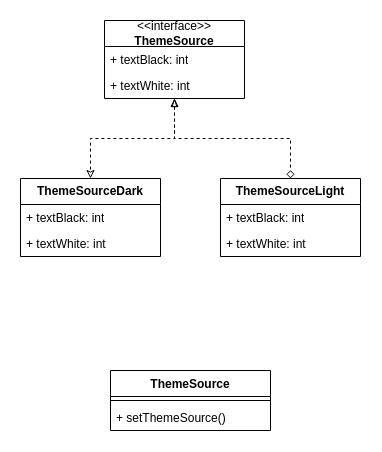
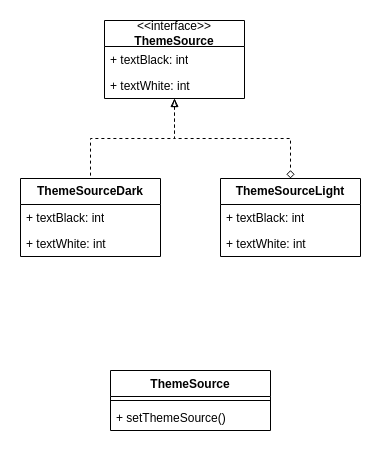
  <mxCell id="0" />
  <mxCell id="1" parent="0" />
- <mxCell id="2" value="" style="edgeStyle=orthogonalEdgeStyle;rounded=0;orthogonalLoop=1;jettySize=auto;html=1;endArrow=classic;endFill=0;startArrow=block;startFill=0;dashed=1;" edge="1" parent="1" source="4" target="7"><mxGeometry relative="1" as="geometry" /></mxCell>
+ <mxCell id="2" value="" style="edgeStyle=orthogonalEdgeStyle;rounded=0;orthogonalLoop=1;jettySize=auto;html=1;endArrow=none;endFill=0;startArrow=block;startFill=0;dashed=1;" edge="1" parent="1" source="4" target="7"><mxGeometry relative="1" as="geometry" /></mxCell>
  <mxCell id="3" style="edgeStyle=orthogonalEdgeStyle;rounded=0;orthogonalLoop=1;jettySize=auto;html=1;dashed=1;endArrow=diamond;endFill=0;startArrow=blockThin;startFill=0;" edge="1" parent="1" source="4" target="10"><mxGeometry relative="1" as="geometry" /></mxCell>
  <mxCell id="4" value="&amp;lt;&amp;lt;interface&amp;gt;&amp;gt;&lt;br style=&quot;border-color: var(--border-color); font-weight: 700;&quot;&gt;&lt;span style=&quot;font-weight: 700;&quot;&gt;ThemeSource&lt;/span&gt;" style="swimlane;fontStyle=0;childLayout=stackLayout;horizontal=1;startSize=26;fillColor=none;horizontalStack=0;resizeParent=1;resizeParentMax=0;resizeLast=0;collapsible=1;marginBottom=0;whiteSpace=wrap;html=1;" vertex="1" parent="1"><mxGeometry x="104" y="20" width="140" height="78" as="geometry" /></mxCell>
  <mxCell id="5" value="+ textBlack: int" style="text;strokeColor=none;fillColor=none;align=left;verticalAlign=top;spacingLeft=4;spacingRight=4;overflow=hidden;rotatable=0;points=[[0,0.5],[1,0.5]];portConstraint=eastwest;whiteSpace=wrap;html=1;" vertex="1" parent="4"><mxGeometry y="26" width="140" height="26" as="geometry" /></mxCell>
  <mxCell id="6" value="+ textWhite: int" style="text;strokeColor=none;fillColor=none;align=left;verticalAlign=top;spacingLeft=4;spacingRight=4;overflow=hidden;rotatable=0;points=[[0,0.5],[1,0.5]];portConstraint=eastwest;whiteSpace=wrap;html=1;" vertex="1" parent="4"><mxGeometry y="52" width="140" height="26" as="geometry" /></mxCell>
  <mxCell id="7" value="&lt;span style=&quot;font-weight: 700;&quot;&gt;ThemeSourceDark&lt;br&gt;&lt;/span&gt;" style="swimlane;fontStyle=0;childLayout=stackLayout;horizontal=1;startSize=26;fillColor=none;horizontalStack=0;resizeParent=1;resizeParentMax=0;resizeLast=0;collapsible=1;marginBottom=0;whiteSpace=wrap;html=1;" vertex="1" parent="1"><mxGeometry x="20" y="178" width="140" height="78" as="geometry" /></mxCell>
  <mxCell id="8" value="+ textBlack: int" style="text;strokeColor=none;fillColor=none;align=left;verticalAlign=top;spacingLeft=4;spacingRight=4;overflow=hidden;rotatable=0;points=[[0,0.5],[1,0.5]];portConstraint=eastwest;whiteSpace=wrap;html=1;" vertex="1" parent="7"><mxGeometry y="26" width="140" height="26" as="geometry" /></mxCell>
  <mxCell id="9" value="+ textWhite: int" style="text;strokeColor=none;fillColor=none;align=left;verticalAlign=top;spacingLeft=4;spacingRight=4;overflow=hidden;rotatable=0;points=[[0,0.5],[1,0.5]];portConstraint=eastwest;whiteSpace=wrap;html=1;" vertex="1" parent="7"><mxGeometry y="52" width="140" height="26" as="geometry" /></mxCell>
  <mxCell id="10" value="&lt;span style=&quot;font-weight: 700;&quot;&gt;ThemeSourceLight&lt;br&gt;&lt;/span&gt;" style="swimlane;fontStyle=0;childLayout=stackLayout;horizontal=1;startSize=26;fillColor=none;horizontalStack=0;resizeParent=1;resizeParentMax=0;resizeLast=0;collapsible=1;marginBottom=0;whiteSpace=wrap;html=1;" vertex="1" parent="1"><mxGeometry x="220" y="178" width="140" height="78" as="geometry" /></mxCell>
  <mxCell id="11" value="+ textBlack: int" style="text;strokeColor=none;fillColor=none;align=left;verticalAlign=top;spacingLeft=4;spacingRight=4;overflow=hidden;rotatable=0;points=[[0,0.5],[1,0.5]];portConstraint=eastwest;whiteSpace=wrap;html=1;" vertex="1" parent="10"><mxGeometry y="26" width="140" height="26" as="geometry" /></mxCell>
  <mxCell id="12" value="+ textWhite: int" style="text;strokeColor=none;fillColor=none;align=left;verticalAlign=top;spacingLeft=4;spacingRight=4;overflow=hidden;rotatable=0;points=[[0,0.5],[1,0.5]];portConstraint=eastwest;whiteSpace=wrap;html=1;" vertex="1" parent="10"><mxGeometry y="52" width="140" height="26" as="geometry" /></mxCell>
  <mxCell id="13" value="ThemeSource" style="swimlane;fontStyle=1;align=center;verticalAlign=top;childLayout=stackLayout;horizontal=1;startSize=26;horizontalStack=0;resizeParent=1;resizeParentMax=0;resizeLast=0;collapsible=1;marginBottom=0;whiteSpace=wrap;html=1;" vertex="1" parent="1"><mxGeometry x="110" y="370" width="160" height="60" as="geometry" /></mxCell>
  <mxCell id="14" value="" style="line;strokeWidth=1;fillColor=none;align=left;verticalAlign=middle;spacingTop=-1;spacingLeft=3;spacingRight=3;rotatable=0;labelPosition=right;points=[];portConstraint=eastwest;strokeColor=inherit;" vertex="1" parent="13"><mxGeometry y="26" width="160" height="8" as="geometry" /></mxCell>
  <mxCell id="15" value="+ setThemeSource()" style="text;strokeColor=none;fillColor=none;align=left;verticalAlign=top;spacingLeft=4;spacingRight=4;overflow=hidden;rotatable=0;points=[[0,0.5],[1,0.5]];portConstraint=eastwest;whiteSpace=wrap;html=1;" vertex="1" parent="13"><mxGeometry y="34" width="160" height="26" as="geometry" /></mxCell>
